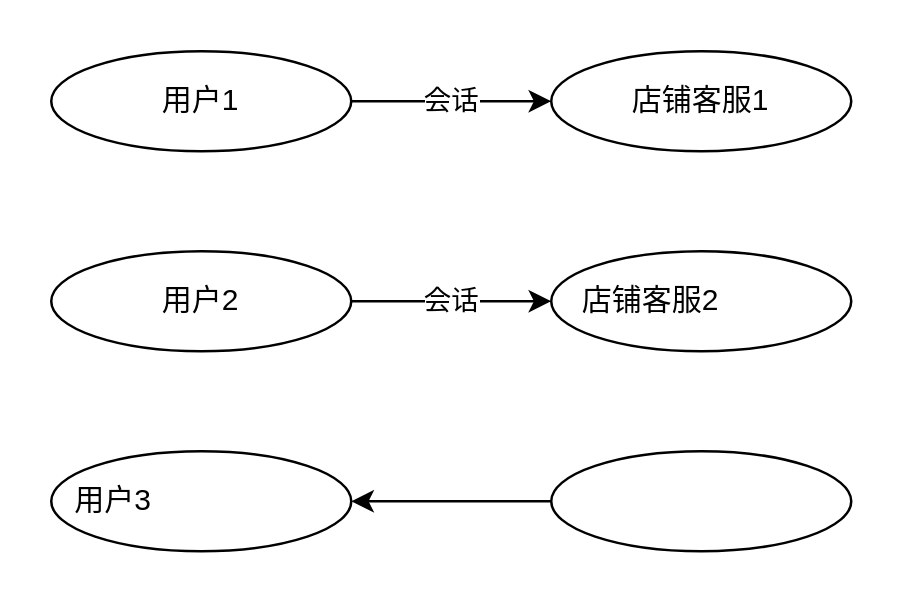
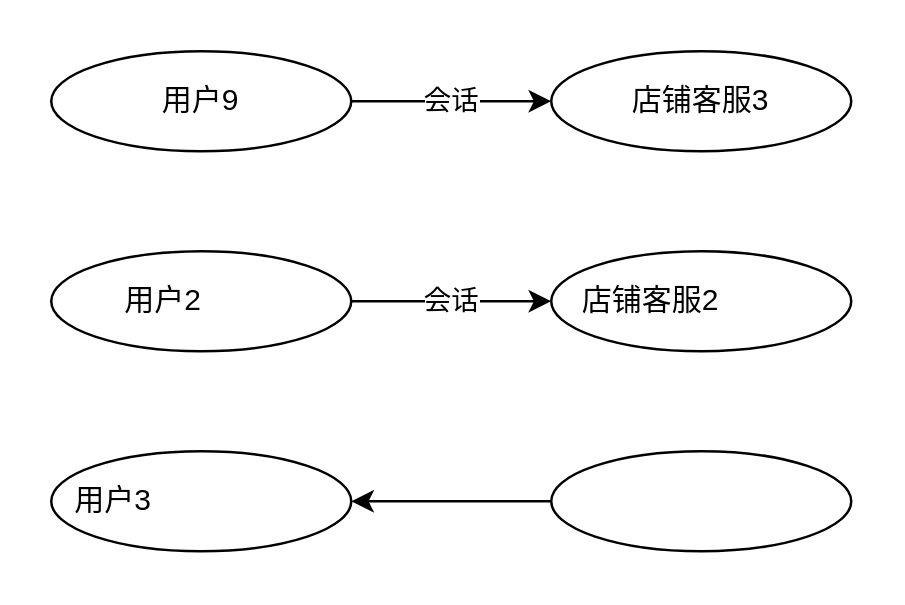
  <mxCell id="0" />
  <mxCell id="1" parent="0" />
  <mxCell id="2" value="" style="group" vertex="1" connectable="0" parent="1"><mxGeometry x="20" y="20" width="120" height="40" as="geometry" /></mxCell>
  <mxCell id="3" value="" style="ellipse;whiteSpace=wrap;html=1;" vertex="1" parent="2"><mxGeometry width="120" height="40" as="geometry" /></mxCell>
- <mxCell id="4" value="用户1" style="text;html=1;strokeColor=none;fillColor=none;align=center;verticalAlign=middle;whiteSpace=wrap;rounded=0;" vertex="1" parent="2"><mxGeometry x="40" y="10" width="40" height="20" as="geometry" /></mxCell>
+ <mxCell id="4" value="用户9" style="text;html=1;strokeColor=none;fillColor=none;align=center;verticalAlign=middle;whiteSpace=wrap;rounded=0;" vertex="1" parent="2"><mxGeometry x="40" y="10" width="40" height="20" as="geometry" /></mxCell>
  <mxCell id="5" value="" style="group" vertex="1" connectable="0" parent="1"><mxGeometry x="20" y="100" width="120" height="40" as="geometry" /></mxCell>
  <mxCell id="6" value="" style="ellipse;whiteSpace=wrap;html=1;" vertex="1" parent="5"><mxGeometry width="120" height="40" as="geometry" /></mxCell>
- <mxCell id="7" value="用户2" style="text;html=1;strokeColor=none;fillColor=none;align=center;verticalAlign=middle;whiteSpace=wrap;rounded=0;" vertex="1" parent="5"><mxGeometry x="40" y="10" width="40" height="20" as="geometry" /></mxCell>
+ <mxCell id="7" value="用户2" style="text;html=1;strokeColor=none;fillColor=none;align=center;verticalAlign=middle;whiteSpace=wrap;rounded=0;" vertex="1" parent="5"><mxGeometry x="25" y="10" width="40" height="20" as="geometry" /></mxCell>
  <mxCell id="8" value="" style="group" vertex="1" connectable="0" parent="1"><mxGeometry x="20" y="180" width="120" height="40" as="geometry" /></mxCell>
  <mxCell id="9" value="" style="ellipse;whiteSpace=wrap;html=1;" vertex="1" parent="8"><mxGeometry width="120" height="40" as="geometry" /></mxCell>
  <mxCell id="10" value="用户3" style="text;html=1;strokeColor=none;fillColor=none;align=center;verticalAlign=middle;whiteSpace=wrap;rounded=0;" vertex="1" parent="8"><mxGeometry x="5" y="10" width="40" height="20" as="geometry" /></mxCell>
  <mxCell id="11" value="" style="group" vertex="1" connectable="0" parent="1"><mxGeometry x="220" y="20" width="120" height="40" as="geometry" /></mxCell>
  <mxCell id="12" value="" style="ellipse;whiteSpace=wrap;html=1;" vertex="1" parent="11"><mxGeometry width="120" height="40" as="geometry" /></mxCell>
- <mxCell id="13" value="店铺客服1" style="text;html=1;strokeColor=none;fillColor=none;align=center;verticalAlign=middle;whiteSpace=wrap;rounded=0;" vertex="1" parent="11"><mxGeometry x="30" y="10" width="60" height="20" as="geometry" /></mxCell>
+ <mxCell id="13" value="店铺客服3" style="text;html=1;strokeColor=none;fillColor=none;align=center;verticalAlign=middle;whiteSpace=wrap;rounded=0;" vertex="1" parent="11"><mxGeometry x="30" y="10" width="60" height="20" as="geometry" /></mxCell>
  <mxCell id="14" value="" style="group" vertex="1" connectable="0" parent="1"><mxGeometry x="220" y="100" width="120" height="40" as="geometry" /></mxCell>
  <mxCell id="15" value="" style="ellipse;whiteSpace=wrap;html=1;" vertex="1" parent="14"><mxGeometry width="120" height="40" as="geometry" /></mxCell>
  <mxCell id="16" value="店铺客服2" style="text;html=1;strokeColor=none;fillColor=none;align=center;verticalAlign=middle;whiteSpace=wrap;rounded=0;" vertex="1" parent="14"><mxGeometry x="10" y="10" width="60" height="20" as="geometry" /></mxCell>
  <mxCell id="17" value="" style="group" vertex="1" connectable="0" parent="1"><mxGeometry x="220" y="180" width="120" height="40" as="geometry" /></mxCell>
  <mxCell id="18" value="" style="ellipse;whiteSpace=wrap;html=1;" vertex="1" parent="17"><mxGeometry width="120" height="40" as="geometry" /></mxCell>
  <mxCell id="19" value="会话" style="edgeStyle=orthogonalEdgeStyle;rounded=0;orthogonalLoop=1;jettySize=auto;html=1;exitX=1;exitY=0.5;exitDx=0;exitDy=0;" edge="1" parent="1" source="3" target="12"><mxGeometry relative="1" as="geometry" /></mxCell>
  <mxCell id="20" value="会话" style="edgeStyle=orthogonalEdgeStyle;rounded=0;orthogonalLoop=1;jettySize=auto;html=1;exitX=1;exitY=0.5;exitDx=0;exitDy=0;" edge="1" parent="1" source="6" target="15"><mxGeometry relative="1" as="geometry" /></mxCell>
  <mxCell id="21" style="edgeStyle=orthogonalEdgeStyle;rounded=0;orthogonalLoop=1;jettySize=auto;html=1;exitX=0;exitY=0.5;exitDx=0;exitDy=0;entryX=1;entryY=0.5;entryDx=0;entryDy=0;" edge="1" parent="1" source="18" target="9"><mxGeometry relative="1" as="geometry" /></mxCell>
